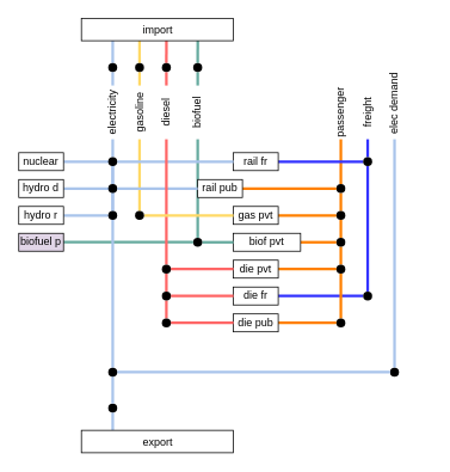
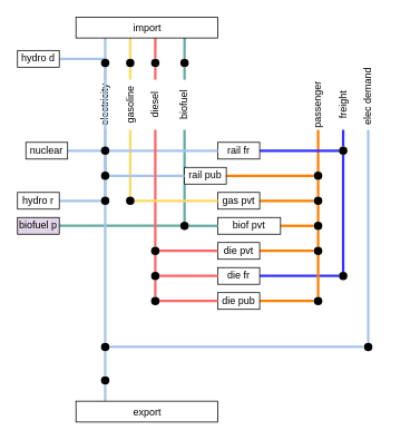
  <mxCell id="0" />
  <mxCell id="1" parent="0" />
  <mxCell id="2" style="edgeStyle=orthogonalEdgeStyle;rounded=0;orthogonalLoop=1;jettySize=auto;html=1;exitX=0;exitY=0.5;exitDx=0;exitDy=0;entryX=0.5;entryY=0;entryDx=0;entryDy=0;strokeColor=#A9C4EB;strokeWidth=3;startArrow=none;startFill=0;endArrow=none;endFill=0;" parent="1" source="4" target="41" edge="1"><mxGeometry relative="1" as="geometry" /></mxCell>
  <mxCell id="3" style="edgeStyle=orthogonalEdgeStyle;rounded=0;orthogonalLoop=1;jettySize=auto;html=1;exitX=1;exitY=0.5;exitDx=0;exitDy=0;entryX=0.5;entryY=1;entryDx=0;entryDy=0;strokeColor=#A9C4EB;strokeWidth=3;startArrow=none;startFill=0;endArrow=none;endFill=0;" parent="1" source="4" target="48" edge="1"><mxGeometry relative="1" as="geometry" /></mxCell>
  <mxCell id="4" value="electricity" style="text;html=1;strokeColor=none;fillColor=none;align=center;verticalAlign=middle;whiteSpace=wrap;rounded=0;rotation=-90;" parent="1" vertex="1"><mxGeometry x="95" y="110" width="60" height="30" as="geometry" /></mxCell>
  <mxCell id="5" style="edgeStyle=orthogonalEdgeStyle;rounded=0;orthogonalLoop=1;jettySize=auto;html=1;exitX=0;exitY=0.5;exitDx=0;exitDy=0;entryX=0.5;entryY=0;entryDx=0;entryDy=0;strokeColor=#FFD966;strokeWidth=3;startArrow=none;startFill=0;endArrow=none;endFill=0;" parent="1" source="6" target="71" edge="1"><mxGeometry relative="1" as="geometry" /></mxCell>
  <mxCell id="6" value="gasoline" style="text;html=1;strokeColor=none;fillColor=none;align=center;verticalAlign=middle;whiteSpace=wrap;rounded=0;rotation=-90;" parent="1" vertex="1"><mxGeometry x="125" y="110" width="60" height="30" as="geometry" /></mxCell>
  <mxCell id="7" style="edgeStyle=orthogonalEdgeStyle;rounded=0;orthogonalLoop=1;jettySize=auto;html=1;exitX=0;exitY=0.5;exitDx=0;exitDy=0;entryX=0.5;entryY=0;entryDx=0;entryDy=0;strokeColor=#67AB9F;strokeWidth=3;startArrow=none;startFill=0;endArrow=none;endFill=0;" parent="1" source="9" target="68" edge="1"><mxGeometry relative="1" as="geometry" /></mxCell>
  <mxCell id="8" style="edgeStyle=orthogonalEdgeStyle;rounded=0;orthogonalLoop=1;jettySize=auto;html=1;exitX=1;exitY=0.5;exitDx=0;exitDy=0;entryX=0.5;entryY=1;entryDx=0;entryDy=0;strokeColor=#67AB9F;strokeWidth=3;startArrow=none;startFill=0;endArrow=none;endFill=0;" parent="1" source="9" target="56" edge="1"><mxGeometry relative="1" as="geometry" /></mxCell>
  <mxCell id="9" value="biofuel" style="text;html=1;strokeColor=none;fillColor=none;align=center;verticalAlign=middle;whiteSpace=wrap;rounded=0;rotation=-90;" parent="1" vertex="1"><mxGeometry x="190" y="110" width="60" height="30" as="geometry" /></mxCell>
  <mxCell id="10" value="diesel" style="text;html=1;strokeColor=none;fillColor=none;align=center;verticalAlign=middle;whiteSpace=wrap;rounded=0;rotation=-90;" parent="1" vertex="1"><mxGeometry x="155" y="110" width="60" height="30" as="geometry" /></mxCell>
  <mxCell id="11" value="" style="edgeStyle=orthogonalEdgeStyle;rounded=0;orthogonalLoop=1;jettySize=auto;html=1;strokeColor=#A9C4EB;strokeWidth=3;startArrow=none;startFill=0;endArrow=none;endFill=0;" parent="1" source="12" target="44" edge="1"><mxGeometry relative="1" as="geometry" /></mxCell>
- <mxCell id="12" value="nuclear" style="rounded=0;whiteSpace=wrap;html=1;" parent="1" vertex="1"><mxGeometry x="20" y="170" width="50" height="20" as="geometry" /></mxCell>
+ <mxCell id="12" value="nuclear" style="rounded=0;whiteSpace=wrap;html=1;" parent="1" vertex="1"><mxGeometry x="30" y="170" width="50" height="20" as="geometry" /></mxCell>
  <mxCell id="13" value="" style="edgeStyle=orthogonalEdgeStyle;rounded=0;orthogonalLoop=1;jettySize=auto;html=1;strokeColor=#A9C4EB;strokeWidth=3;startArrow=none;startFill=0;endArrow=none;endFill=0;" parent="1" source="14" target="46" edge="1"><mxGeometry relative="1" as="geometry" /></mxCell>
  <mxCell id="14" value="hydro r" style="rounded=0;whiteSpace=wrap;html=1;" parent="1" vertex="1"><mxGeometry x="20" y="230" width="50" height="20" as="geometry" /></mxCell>
  <mxCell id="15" value="" style="edgeStyle=orthogonalEdgeStyle;rounded=0;orthogonalLoop=1;jettySize=auto;html=1;strokeColor=#A9C4EB;strokeWidth=3;startArrow=none;startFill=0;endArrow=none;endFill=0;" parent="1" source="16" target="46" edge="1"><mxGeometry relative="1" as="geometry" /></mxCell>
- <mxCell id="16" value="hydro d" style="rounded=0;whiteSpace=wrap;html=1;" parent="1" vertex="1"><mxGeometry x="20" y="200" width="50" height="20" as="geometry" /></mxCell>
+ <mxCell id="16" value="hydro d" style="rounded=0;whiteSpace=wrap;html=1;" parent="1" vertex="1"><mxGeometry x="20" y="60" width="50" height="20" as="geometry" /></mxCell>
  <mxCell id="17" style="edgeStyle=orthogonalEdgeStyle;rounded=0;orthogonalLoop=1;jettySize=auto;html=1;exitX=1;exitY=0.5;exitDx=0;exitDy=0;entryX=0;entryY=0.5;entryDx=0;entryDy=0;strokeColor=#67AB9F;strokeWidth=3;startArrow=none;startFill=0;endArrow=none;endFill=0;" parent="1" source="18" target="68" edge="1"><mxGeometry relative="1" as="geometry" /></mxCell>
  <mxCell id="18" value="biofuel p" style="rounded=0;whiteSpace=wrap;html=1;fillColor=#e1d5e7;" parent="1" vertex="1"><mxGeometry x="20" y="260" width="50" height="20" as="geometry" /></mxCell>
  <mxCell id="19" style="edgeStyle=orthogonalEdgeStyle;rounded=0;orthogonalLoop=1;jettySize=auto;html=1;exitX=0;exitY=0.5;exitDx=0;exitDy=0;entryX=0.5;entryY=0;entryDx=0;entryDy=0;strokeColor=#3333FF;strokeWidth=3;startArrow=none;startFill=0;endArrow=none;endFill=0;" parent="1" source="20" target="73" edge="1"><mxGeometry relative="1" as="geometry" /></mxCell>
  <mxCell id="20" value="freight" style="text;html=1;strokeColor=none;fillColor=none;align=center;verticalAlign=middle;whiteSpace=wrap;rounded=0;rotation=-90;" parent="1" vertex="1"><mxGeometry x="380" y="110" width="60" height="30" as="geometry" /></mxCell>
  <mxCell id="21" style="edgeStyle=orthogonalEdgeStyle;rounded=0;orthogonalLoop=1;jettySize=auto;html=1;exitX=0;exitY=0.5;exitDx=0;exitDy=0;entryX=0.5;entryY=0;entryDx=0;entryDy=0;strokeColor=#FF8000;strokeWidth=3;startArrow=none;startFill=0;endArrow=none;endFill=0;" parent="1" source="22" target="75" edge="1"><mxGeometry relative="1" as="geometry" /></mxCell>
  <mxCell id="22" value="passenger" style="text;html=1;strokeColor=none;fillColor=none;align=center;verticalAlign=middle;whiteSpace=wrap;rounded=0;rotation=-90;" parent="1" vertex="1"><mxGeometry x="350" y="110" width="60" height="30" as="geometry" /></mxCell>
  <mxCell id="23" style="edgeStyle=orthogonalEdgeStyle;rounded=0;orthogonalLoop=1;jettySize=auto;html=1;exitX=1;exitY=0.5;exitDx=0;exitDy=0;entryX=0;entryY=0.5;entryDx=0;entryDy=0;strokeColor=#3333FF;strokeWidth=3;startArrow=none;startFill=0;endArrow=none;endFill=0;" parent="1" source="24" target="73" edge="1"><mxGeometry relative="1" as="geometry" /></mxCell>
  <mxCell id="24" value="rail fr" style="rounded=0;whiteSpace=wrap;html=1;" parent="1" vertex="1"><mxGeometry x="260" y="170" width="50" height="20" as="geometry" /></mxCell>
  <mxCell id="25" style="edgeStyle=orthogonalEdgeStyle;rounded=0;orthogonalLoop=1;jettySize=auto;html=1;exitX=1;exitY=0.5;exitDx=0;exitDy=0;entryX=0;entryY=0.5;entryDx=0;entryDy=0;strokeColor=#FF8000;strokeWidth=3;startArrow=none;startFill=0;endArrow=none;endFill=0;" parent="1" source="26" target="75" edge="1"><mxGeometry relative="1" as="geometry" /></mxCell>
  <mxCell id="26" value="rail pub" style="rounded=0;whiteSpace=wrap;html=1;" parent="1" vertex="1"><mxGeometry x="220" y="200" width="50" height="20" as="geometry" /></mxCell>
  <mxCell id="27" style="edgeStyle=orthogonalEdgeStyle;rounded=0;orthogonalLoop=1;jettySize=auto;html=1;exitX=1;exitY=0.5;exitDx=0;exitDy=0;entryX=0;entryY=0.5;entryDx=0;entryDy=0;strokeColor=#FF8000;strokeWidth=3;startArrow=none;startFill=0;endArrow=none;endFill=0;" parent="1" source="28" target="77" edge="1"><mxGeometry relative="1" as="geometry" /></mxCell>
  <mxCell id="28" value="gas pvt" style="rounded=0;whiteSpace=wrap;html=1;" parent="1" vertex="1"><mxGeometry x="260" y="230" width="50" height="20" as="geometry" /></mxCell>
  <mxCell id="29" style="edgeStyle=orthogonalEdgeStyle;rounded=0;orthogonalLoop=1;jettySize=auto;html=1;exitX=1;exitY=0.5;exitDx=0;exitDy=0;entryX=0;entryY=0.5;entryDx=0;entryDy=0;strokeColor=#FF8000;strokeWidth=3;startArrow=none;startFill=0;endArrow=none;endFill=0;" parent="1" source="30" target="79" edge="1"><mxGeometry relative="1" as="geometry" /></mxCell>
  <mxCell id="30" value="biof pvt" style="rounded=0;whiteSpace=wrap;html=1;" parent="1" vertex="1"><mxGeometry x="260" y="260" width="75" height="20" as="geometry" /></mxCell>
  <mxCell id="31" style="edgeStyle=orthogonalEdgeStyle;rounded=0;orthogonalLoop=1;jettySize=auto;html=1;exitX=1;exitY=0.5;exitDx=0;exitDy=0;entryX=0;entryY=0.5;entryDx=0;entryDy=0;strokeColor=#FF8000;strokeWidth=3;startArrow=none;startFill=0;endArrow=none;endFill=0;" parent="1" source="32" target="80" edge="1"><mxGeometry relative="1" as="geometry" /></mxCell>
  <mxCell id="32" value="die pvt" style="rounded=0;whiteSpace=wrap;html=1;" parent="1" vertex="1"><mxGeometry x="260" y="290" width="50" height="20" as="geometry" /></mxCell>
  <mxCell id="33" style="edgeStyle=orthogonalEdgeStyle;rounded=0;orthogonalLoop=1;jettySize=auto;html=1;exitX=1;exitY=0.5;exitDx=0;exitDy=0;entryX=0;entryY=0.5;entryDx=0;entryDy=0;strokeColor=#3333FF;strokeWidth=3;startArrow=none;startFill=0;endArrow=none;endFill=0;" parent="1" source="34" target="81" edge="1"><mxGeometry relative="1" as="geometry" /></mxCell>
  <mxCell id="34" value="die fr" style="rounded=0;whiteSpace=wrap;html=1;" parent="1" vertex="1"><mxGeometry x="260" y="320" width="50" height="20" as="geometry" /></mxCell>
  <mxCell id="35" style="edgeStyle=orthogonalEdgeStyle;rounded=0;orthogonalLoop=1;jettySize=auto;html=1;exitX=1;exitY=0.5;exitDx=0;exitDy=0;entryX=0;entryY=0.5;entryDx=0;entryDy=0;strokeColor=#FF8000;strokeWidth=3;startArrow=none;startFill=0;endArrow=none;endFill=0;" parent="1" source="36" target="83" edge="1"><mxGeometry relative="1" as="geometry" /></mxCell>
  <mxCell id="36" value="die pub" style="rounded=0;whiteSpace=wrap;html=1;" parent="1" vertex="1"><mxGeometry x="260" y="350" width="50" height="20" as="geometry" /></mxCell>
  <mxCell id="37" style="edgeStyle=orthogonalEdgeStyle;rounded=0;orthogonalLoop=1;jettySize=auto;html=1;exitX=0.5;exitY=1;exitDx=0;exitDy=0;entryX=0.206;entryY=0;entryDx=0;entryDy=0;entryPerimeter=0;strokeColor=#A9C4EB;strokeWidth=3;startArrow=none;startFill=0;endArrow=none;endFill=0;" parent="1" source="38" target="69" edge="1"><mxGeometry relative="1" as="geometry" /></mxCell>
  <mxCell id="38" value="" style="shape=ellipse;fillColor=#000000;strokeColor=none;html=1;sketch=0;" parent="1" vertex="1"><mxGeometry x="120" y="450" width="10" height="10" as="geometry" /></mxCell>
  <mxCell id="39" style="edgeStyle=orthogonalEdgeStyle;rounded=0;orthogonalLoop=1;jettySize=auto;html=1;exitX=0.5;exitY=1;exitDx=0;exitDy=0;entryX=0.5;entryY=0;entryDx=0;entryDy=0;strokeColor=#A9C4EB;strokeWidth=3;startArrow=none;startFill=0;endArrow=none;endFill=0;" parent="1" source="41" target="44" edge="1"><mxGeometry relative="1" as="geometry" /></mxCell>
  <mxCell id="40" style="edgeStyle=orthogonalEdgeStyle;rounded=0;orthogonalLoop=1;jettySize=auto;html=1;exitX=1;exitY=0.5;exitDx=0;exitDy=0;entryX=0;entryY=0.5;entryDx=0;entryDy=0;strokeColor=#A9C4EB;strokeWidth=3;startArrow=none;startFill=0;endArrow=none;endFill=0;" parent="1" source="41" target="24" edge="1"><mxGeometry relative="1" as="geometry" /></mxCell>
  <mxCell id="41" value="" style="shape=ellipse;fillColor=#000000;strokeColor=none;html=1;sketch=0;" parent="1" vertex="1"><mxGeometry x="120" y="175" width="10" height="10" as="geometry" /></mxCell>
  <mxCell id="42" style="edgeStyle=orthogonalEdgeStyle;rounded=0;orthogonalLoop=1;jettySize=auto;html=1;exitX=0.5;exitY=1;exitDx=0;exitDy=0;entryX=0.5;entryY=0;entryDx=0;entryDy=0;strokeColor=#A9C4EB;strokeWidth=3;startArrow=none;startFill=0;endArrow=none;endFill=0;" parent="1" source="44" target="46" edge="1"><mxGeometry relative="1" as="geometry" /></mxCell>
  <mxCell id="43" style="edgeStyle=orthogonalEdgeStyle;rounded=0;orthogonalLoop=1;jettySize=auto;html=1;exitX=1;exitY=0.5;exitDx=0;exitDy=0;entryX=0;entryY=0.5;entryDx=0;entryDy=0;strokeColor=#A9C4EB;strokeWidth=3;startArrow=none;startFill=0;endArrow=none;endFill=0;" parent="1" source="44" target="26" edge="1"><mxGeometry relative="1" as="geometry" /></mxCell>
  <mxCell id="44" value="" style="shape=ellipse;fillColor=#000000;strokeColor=none;html=1;sketch=0;" parent="1" vertex="1"><mxGeometry x="120" y="205" width="10" height="10" as="geometry" /></mxCell>
  <mxCell id="45" style="edgeStyle=orthogonalEdgeStyle;rounded=0;orthogonalLoop=1;jettySize=auto;html=1;exitX=0.5;exitY=1;exitDx=0;exitDy=0;entryX=0.5;entryY=0;entryDx=0;entryDy=0;strokeColor=#A9C4EB;strokeWidth=3;startArrow=none;startFill=0;endArrow=none;endFill=0;" parent="1" source="46" target="89" edge="1"><mxGeometry relative="1" as="geometry" /></mxCell>
  <mxCell id="46" value="" style="shape=ellipse;fillColor=#000000;strokeColor=none;html=1;sketch=0;" parent="1" vertex="1"><mxGeometry x="120" y="235" width="10" height="10" as="geometry" /></mxCell>
  <mxCell id="47" style="edgeStyle=orthogonalEdgeStyle;rounded=0;orthogonalLoop=1;jettySize=auto;html=1;exitX=0.5;exitY=0;exitDx=0;exitDy=0;entryX=0.206;entryY=0.96;entryDx=0;entryDy=0;entryPerimeter=0;strokeColor=#A9C4EB;strokeWidth=3;startArrow=none;startFill=0;endArrow=none;endFill=0;" parent="1" source="48" target="57" edge="1"><mxGeometry relative="1" as="geometry" /></mxCell>
  <mxCell id="48" value="" style="shape=ellipse;fillColor=#000000;strokeColor=none;html=1;sketch=0;" parent="1" vertex="1"><mxGeometry x="120" y="70" width="10" height="10" as="geometry" /></mxCell>
  <mxCell id="49" style="edgeStyle=orthogonalEdgeStyle;rounded=0;orthogonalLoop=1;jettySize=auto;html=1;exitX=0.5;exitY=1;exitDx=0;exitDy=0;entryX=1;entryY=0.5;entryDx=0;entryDy=0;strokeColor=#FFD966;strokeWidth=3;startArrow=none;startFill=0;endArrow=none;endFill=0;" parent="1" source="51" target="6" edge="1"><mxGeometry relative="1" as="geometry" /></mxCell>
  <mxCell id="50" style="edgeStyle=orthogonalEdgeStyle;rounded=0;orthogonalLoop=1;jettySize=auto;html=1;exitX=0.5;exitY=0;exitDx=0;exitDy=0;entryX=0.382;entryY=0.96;entryDx=0;entryDy=0;entryPerimeter=0;strokeColor=#FFD966;strokeWidth=3;startArrow=none;startFill=0;endArrow=none;endFill=0;" parent="1" source="51" target="57" edge="1"><mxGeometry relative="1" as="geometry" /></mxCell>
  <mxCell id="51" value="" style="shape=ellipse;fillColor=#000000;strokeColor=none;html=1;sketch=0;" parent="1" vertex="1"><mxGeometry x="150" y="70" width="10" height="10" as="geometry" /></mxCell>
  <mxCell id="52" style="edgeStyle=orthogonalEdgeStyle;rounded=0;orthogonalLoop=1;jettySize=auto;html=1;exitX=0.5;exitY=0;exitDx=0;exitDy=0;entryX=0.559;entryY=0.96;entryDx=0;entryDy=0;entryPerimeter=0;strokeColor=#FF6666;strokeWidth=3;startArrow=none;startFill=0;endArrow=none;endFill=0;" parent="1" source="54" target="57" edge="1"><mxGeometry relative="1" as="geometry" /></mxCell>
  <mxCell id="53" style="edgeStyle=orthogonalEdgeStyle;rounded=0;orthogonalLoop=1;jettySize=auto;html=1;exitX=0.5;exitY=1;exitDx=0;exitDy=0;entryX=1;entryY=0.5;entryDx=0;entryDy=0;strokeColor=#FF6666;strokeWidth=3;startArrow=none;startFill=0;endArrow=none;endFill=0;" parent="1" source="54" target="10" edge="1"><mxGeometry relative="1" as="geometry" /></mxCell>
  <mxCell id="54" value="" style="shape=ellipse;fillColor=#000000;strokeColor=none;html=1;sketch=0;" parent="1" vertex="1"><mxGeometry x="180" y="70" width="10" height="10" as="geometry" /></mxCell>
  <mxCell id="55" style="edgeStyle=orthogonalEdgeStyle;rounded=0;orthogonalLoop=1;jettySize=auto;html=1;exitX=0.5;exitY=0;exitDx=0;exitDy=0;entryX=0.765;entryY=1;entryDx=0;entryDy=0;entryPerimeter=0;strokeColor=#67AB9F;strokeWidth=3;startArrow=none;startFill=0;endArrow=none;endFill=0;" parent="1" source="56" target="57" edge="1"><mxGeometry relative="1" as="geometry" /></mxCell>
  <mxCell id="56" value="" style="shape=ellipse;fillColor=#000000;strokeColor=none;html=1;sketch=0;" parent="1" vertex="1"><mxGeometry x="215" y="70" width="10" height="10" as="geometry" /></mxCell>
  <mxCell id="57" value="import" style="html=1;points=[];perimeter=orthogonalPerimeter;" parent="1" vertex="1"><mxGeometry x="90" y="20" width="170" height="25" as="geometry" /></mxCell>
  <mxCell id="58" style="edgeStyle=orthogonalEdgeStyle;rounded=0;orthogonalLoop=1;jettySize=auto;html=1;exitX=1;exitY=0.5;exitDx=0;exitDy=0;entryX=0;entryY=0.5;entryDx=0;entryDy=0;strokeColor=#FF6666;strokeWidth=3;startArrow=none;startFill=0;endArrow=none;endFill=0;" parent="1" source="61" target="32" edge="1"><mxGeometry relative="1" as="geometry" /></mxCell>
  <mxCell id="59" style="edgeStyle=orthogonalEdgeStyle;rounded=0;orthogonalLoop=1;jettySize=auto;html=1;exitX=0.5;exitY=0;exitDx=0;exitDy=0;strokeColor=#FF6666;strokeWidth=3;startArrow=none;startFill=0;endArrow=none;endFill=0;" parent="1" source="61" target="10" edge="1"><mxGeometry relative="1" as="geometry" /></mxCell>
  <mxCell id="60" style="edgeStyle=orthogonalEdgeStyle;rounded=0;orthogonalLoop=1;jettySize=auto;html=1;exitX=0.5;exitY=1;exitDx=0;exitDy=0;entryX=0.5;entryY=0;entryDx=0;entryDy=0;strokeColor=#FF6666;strokeWidth=3;startArrow=none;startFill=0;endArrow=none;endFill=0;" parent="1" source="61" target="64" edge="1"><mxGeometry relative="1" as="geometry" /></mxCell>
  <mxCell id="61" value="" style="shape=ellipse;fillColor=#000000;strokeColor=none;html=1;sketch=0;" parent="1" vertex="1"><mxGeometry x="180" y="295" width="10" height="10" as="geometry" /></mxCell>
  <mxCell id="62" style="edgeStyle=orthogonalEdgeStyle;rounded=0;orthogonalLoop=1;jettySize=auto;html=1;exitX=1;exitY=0.5;exitDx=0;exitDy=0;entryX=0;entryY=0.5;entryDx=0;entryDy=0;strokeColor=#FF6666;strokeWidth=3;startArrow=none;startFill=0;endArrow=none;endFill=0;" parent="1" source="64" target="34" edge="1"><mxGeometry relative="1" as="geometry" /></mxCell>
  <mxCell id="63" style="edgeStyle=orthogonalEdgeStyle;rounded=0;orthogonalLoop=1;jettySize=auto;html=1;exitX=0.5;exitY=1;exitDx=0;exitDy=0;entryX=0.5;entryY=0;entryDx=0;entryDy=0;strokeColor=#FF6666;strokeWidth=3;startArrow=none;startFill=0;endArrow=none;endFill=0;" parent="1" source="64" target="66" edge="1"><mxGeometry relative="1" as="geometry" /></mxCell>
  <mxCell id="64" value="" style="shape=ellipse;fillColor=#000000;strokeColor=none;html=1;sketch=0;" parent="1" vertex="1"><mxGeometry x="180" y="325" width="10" height="10" as="geometry" /></mxCell>
  <mxCell id="65" style="edgeStyle=orthogonalEdgeStyle;rounded=0;orthogonalLoop=1;jettySize=auto;html=1;exitX=1;exitY=0.5;exitDx=0;exitDy=0;entryX=0;entryY=0.5;entryDx=0;entryDy=0;strokeColor=#FF6666;strokeWidth=3;startArrow=none;startFill=0;endArrow=none;endFill=0;" parent="1" source="66" target="36" edge="1"><mxGeometry relative="1" as="geometry" /></mxCell>
  <mxCell id="66" value="" style="shape=ellipse;fillColor=#000000;strokeColor=none;html=1;sketch=0;" parent="1" vertex="1"><mxGeometry x="180" y="355" width="10" height="10" as="geometry" /></mxCell>
  <mxCell id="67" style="edgeStyle=orthogonalEdgeStyle;rounded=0;orthogonalLoop=1;jettySize=auto;html=1;exitX=1;exitY=0.5;exitDx=0;exitDy=0;entryX=0;entryY=0.5;entryDx=0;entryDy=0;strokeColor=#67AB9F;strokeWidth=3;startArrow=none;startFill=0;endArrow=none;endFill=0;" parent="1" source="68" target="30" edge="1"><mxGeometry relative="1" as="geometry" /></mxCell>
  <mxCell id="68" value="" style="shape=ellipse;fillColor=#000000;strokeColor=none;html=1;sketch=0;" parent="1" vertex="1"><mxGeometry x="215" y="265" width="10" height="10" as="geometry" /></mxCell>
  <mxCell id="69" value="export" style="html=1;points=[];perimeter=orthogonalPerimeter;" parent="1" vertex="1"><mxGeometry x="90" y="480" width="170" height="25" as="geometry" /></mxCell>
  <mxCell id="70" style="edgeStyle=orthogonalEdgeStyle;rounded=0;orthogonalLoop=1;jettySize=auto;html=1;exitX=1;exitY=0.5;exitDx=0;exitDy=0;entryX=0;entryY=0.5;entryDx=0;entryDy=0;strokeColor=#FFD966;strokeWidth=3;startArrow=none;startFill=0;endArrow=none;endFill=0;" parent="1" source="71" target="28" edge="1"><mxGeometry relative="1" as="geometry" /></mxCell>
  <mxCell id="71" value="" style="shape=ellipse;fillColor=#000000;strokeColor=none;html=1;sketch=0;" parent="1" vertex="1"><mxGeometry x="150" y="235" width="10" height="10" as="geometry" /></mxCell>
  <mxCell id="72" style="edgeStyle=orthogonalEdgeStyle;rounded=0;orthogonalLoop=1;jettySize=auto;html=1;exitX=0.5;exitY=1;exitDx=0;exitDy=0;entryX=0.5;entryY=0;entryDx=0;entryDy=0;strokeColor=#3333FF;strokeWidth=3;startArrow=none;startFill=0;endArrow=none;endFill=0;" parent="1" source="73" target="81" edge="1"><mxGeometry relative="1" as="geometry" /></mxCell>
  <mxCell id="73" value="" style="shape=ellipse;fillColor=#000000;strokeColor=none;html=1;sketch=0;" parent="1" vertex="1"><mxGeometry x="405" y="175" width="10" height="10" as="geometry" /></mxCell>
  <mxCell id="74" style="edgeStyle=orthogonalEdgeStyle;rounded=0;orthogonalLoop=1;jettySize=auto;html=1;exitX=0.5;exitY=1;exitDx=0;exitDy=0;entryX=0.5;entryY=0;entryDx=0;entryDy=0;strokeColor=#FF8000;strokeWidth=3;startArrow=none;startFill=0;endArrow=none;endFill=0;" parent="1" source="75" target="77" edge="1"><mxGeometry relative="1" as="geometry" /></mxCell>
  <mxCell id="75" value="" style="shape=ellipse;fillColor=#000000;strokeColor=none;html=1;sketch=0;" parent="1" vertex="1"><mxGeometry x="375" y="205" width="10" height="10" as="geometry" /></mxCell>
  <mxCell id="76" style="edgeStyle=orthogonalEdgeStyle;rounded=0;orthogonalLoop=1;jettySize=auto;html=1;exitX=0.5;exitY=1;exitDx=0;exitDy=0;entryX=0.5;entryY=0;entryDx=0;entryDy=0;strokeColor=#FF8000;strokeWidth=3;startArrow=none;startFill=0;endArrow=none;endFill=0;" parent="1" source="77" target="79" edge="1"><mxGeometry relative="1" as="geometry" /></mxCell>
  <mxCell id="77" value="" style="shape=ellipse;fillColor=#000000;strokeColor=none;html=1;sketch=0;" parent="1" vertex="1"><mxGeometry x="375" y="235" width="10" height="10" as="geometry" /></mxCell>
  <mxCell id="78" style="edgeStyle=orthogonalEdgeStyle;rounded=0;orthogonalLoop=1;jettySize=auto;html=1;exitX=0.5;exitY=1;exitDx=0;exitDy=0;entryX=0.5;entryY=0;entryDx=0;entryDy=0;strokeColor=#FF8000;strokeWidth=3;startArrow=none;startFill=0;endArrow=none;endFill=0;" parent="1" source="79" target="80" edge="1"><mxGeometry relative="1" as="geometry" /></mxCell>
  <mxCell id="79" value="" style="shape=ellipse;fillColor=#000000;strokeColor=none;html=1;sketch=0;" parent="1" vertex="1"><mxGeometry x="375" y="265" width="10" height="10" as="geometry" /></mxCell>
  <mxCell id="80" value="" style="shape=ellipse;fillColor=#000000;strokeColor=none;html=1;sketch=0;" parent="1" vertex="1"><mxGeometry x="375" y="295" width="10" height="10" as="geometry" /></mxCell>
  <mxCell id="81" value="" style="shape=ellipse;fillColor=#000000;strokeColor=none;html=1;sketch=0;" parent="1" vertex="1"><mxGeometry x="405" y="325" width="10" height="10" as="geometry" /></mxCell>
  <mxCell id="82" style="edgeStyle=orthogonalEdgeStyle;rounded=0;orthogonalLoop=1;jettySize=auto;html=1;exitX=0.5;exitY=0;exitDx=0;exitDy=0;entryX=0.5;entryY=1;entryDx=0;entryDy=0;strokeColor=#FF8000;strokeWidth=3;startArrow=none;startFill=0;endArrow=none;endFill=0;" parent="1" source="83" target="80" edge="1"><mxGeometry relative="1" as="geometry" /></mxCell>
  <mxCell id="83" value="" style="shape=ellipse;fillColor=#000000;strokeColor=none;html=1;sketch=0;" parent="1" vertex="1"><mxGeometry x="375" y="355" width="10" height="10" as="geometry" /></mxCell>
  <mxCell id="84" style="edgeStyle=orthogonalEdgeStyle;rounded=0;orthogonalLoop=1;jettySize=auto;html=1;exitX=0;exitY=0.5;exitDx=0;exitDy=0;entryX=0.5;entryY=0;entryDx=0;entryDy=0;strokeColor=#A9C4EB;strokeWidth=3;startArrow=none;startFill=0;endArrow=none;endFill=0;" parent="1" source="85" target="86" edge="1"><mxGeometry relative="1" as="geometry" /></mxCell>
  <mxCell id="85" value="elec demand" style="text;html=1;strokeColor=none;fillColor=none;align=center;verticalAlign=middle;whiteSpace=wrap;rounded=0;rotation=-90;" parent="1" vertex="1"><mxGeometry x="400" y="100" width="80" height="30" as="geometry" /></mxCell>
  <mxCell id="86" value="" style="shape=ellipse;fillColor=#000000;strokeColor=none;html=1;sketch=0;" parent="1" vertex="1"><mxGeometry x="435" y="410" width="10" height="10" as="geometry" /></mxCell>
  <mxCell id="87" style="edgeStyle=orthogonalEdgeStyle;rounded=0;orthogonalLoop=1;jettySize=auto;html=1;exitX=0.5;exitY=1;exitDx=0;exitDy=0;entryX=0.5;entryY=0;entryDx=0;entryDy=0;strokeColor=#A9C4EB;strokeWidth=3;startArrow=none;startFill=0;endArrow=none;endFill=0;" parent="1" source="89" target="38" edge="1"><mxGeometry relative="1" as="geometry" /></mxCell>
  <mxCell id="88" style="edgeStyle=orthogonalEdgeStyle;rounded=0;orthogonalLoop=1;jettySize=auto;html=1;exitX=1;exitY=0.5;exitDx=0;exitDy=0;entryX=0;entryY=0.5;entryDx=0;entryDy=0;strokeColor=#A9C4EB;strokeWidth=3;startArrow=none;startFill=0;endArrow=none;endFill=0;" parent="1" source="89" target="86" edge="1"><mxGeometry relative="1" as="geometry" /></mxCell>
  <mxCell id="89" value="" style="shape=ellipse;fillColor=#000000;strokeColor=none;html=1;sketch=0;" parent="1" vertex="1"><mxGeometry x="120" y="410" width="10" height="10" as="geometry" /></mxCell>
